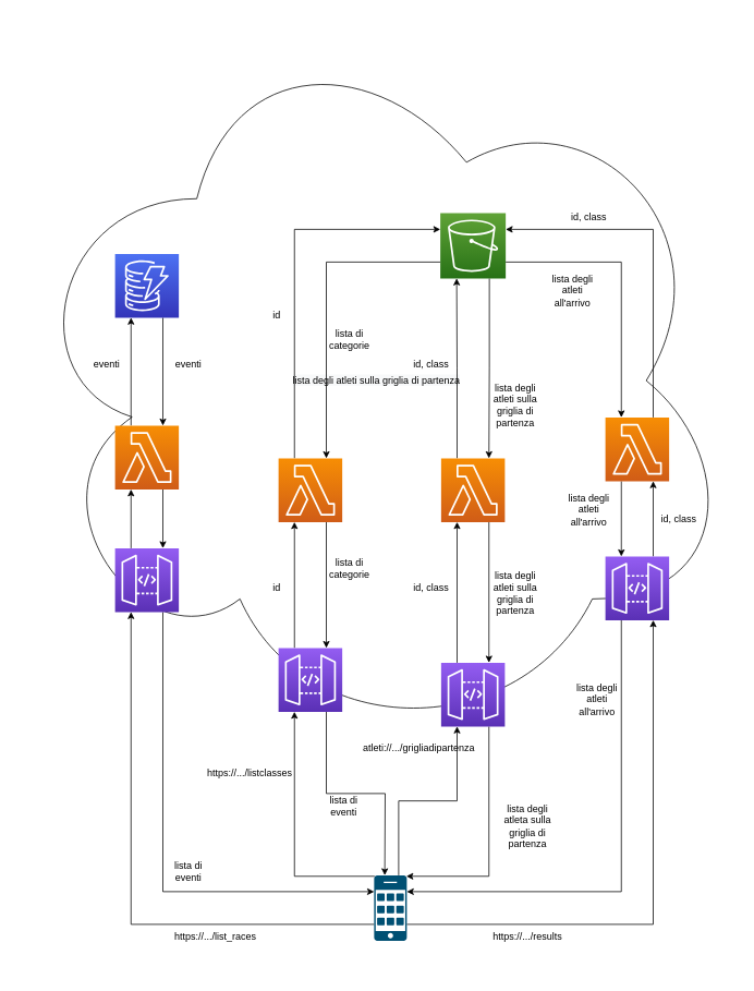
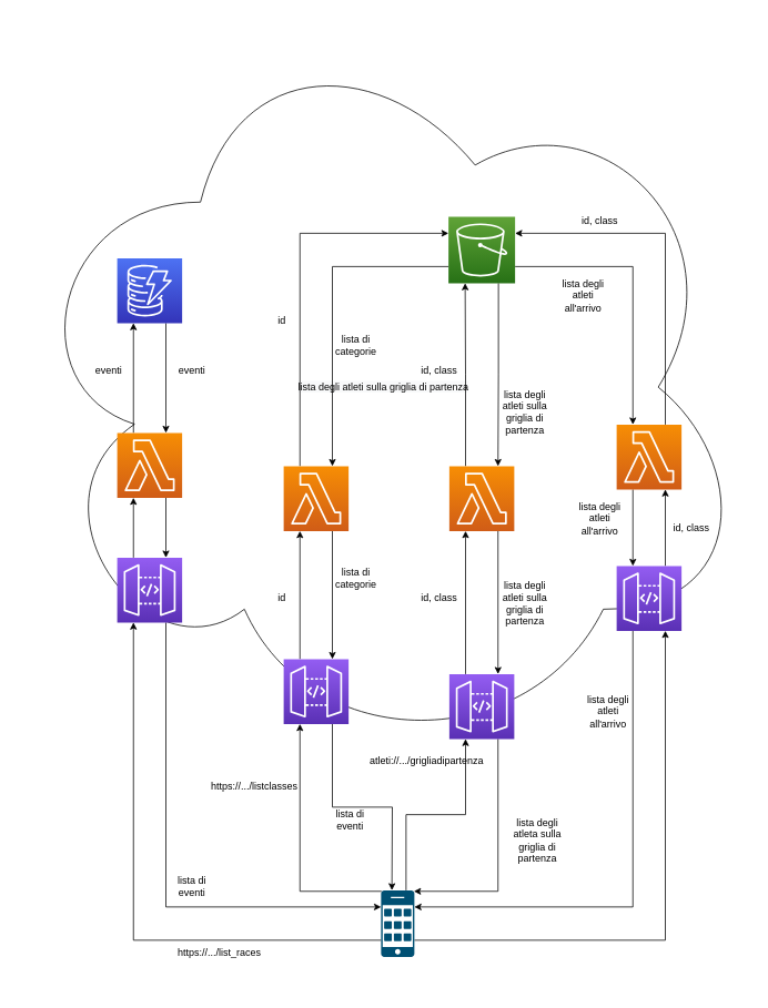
  <mxCell id="0" />
  <mxCell id="1" parent="0" />
  <mxCell id="2" value="&lt;meta charset=&quot;utf-8&quot;&gt;&lt;span style=&quot;color: rgb(0, 0, 0); font-family: Helvetica; font-size: 12px; font-style: normal; font-variant-ligatures: normal; font-variant-caps: normal; font-weight: 400; letter-spacing: normal; orphans: 2; text-align: center; text-indent: 0px; text-transform: none; widows: 2; word-spacing: 0px; -webkit-text-stroke-width: 0px; background-color: rgb(248, 249, 250); text-decoration-thickness: initial; text-decoration-style: initial; text-decoration-color: initial; float: none; display: inline !important;&quot;&gt;lista degli atleti sulla griglia di partenza&lt;/span&gt;" style="ellipse;shape=cloud;whiteSpace=wrap;html=1;" vertex="1" parent="1"><mxGeometry y="20" width="880" height="890" as="geometry" x="20" /></mxCell>
  <mxCell id="3" style="edgeStyle=orthogonalEdgeStyle;rounded=0;orthogonalLoop=1;jettySize=auto;html=1;exitX=0.75;exitY=1;exitDx=0;exitDy=0;exitPerimeter=0;entryX=0;entryY=0.25;entryDx=0;entryDy=0;entryPerimeter=0;" edge="1" parent="1" source="5" target="19"><mxGeometry relative="1" as="geometry" /></mxCell>
  <mxCell id="4" style="edgeStyle=orthogonalEdgeStyle;rounded=0;orthogonalLoop=1;jettySize=auto;html=1;exitX=0.25;exitY=0;exitDx=0;exitDy=0;exitPerimeter=0;entryX=0.25;entryY=1;entryDx=0;entryDy=0;entryPerimeter=0;" edge="1" parent="1" source="5" target="22"><mxGeometry relative="1" as="geometry" /></mxCell>
  <mxCell id="5" value="" style="sketch=0;points=[[0,0,0],[0.25,0,0],[0.5,0,0],[0.75,0,0],[1,0,0],[0,1,0],[0.25,1,0],[0.5,1,0],[0.75,1,0],[1,1,0],[0,0.25,0],[0,0.5,0],[0,0.75,0],[1,0.25,0],[1,0.5,0],[1,0.75,0]];outlineConnect=0;fontColor=#232F3E;gradientColor=#945DF2;gradientDirection=north;fillColor=#5A30B5;strokeColor=#ffffff;dashed=0;verticalLabelPosition=bottom;verticalAlign=top;align=center;html=1;fontSize=12;fontStyle=0;aspect=fixed;shape=mxgraph.aws4.resourceIcon;resIcon=mxgraph.aws4.api_gateway;" vertex="1" parent="1"><mxGeometry x="140" y="670" width="78" height="78" as="geometry" /></mxCell>
  <mxCell id="6" style="edgeStyle=orthogonalEdgeStyle;rounded=0;orthogonalLoop=1;jettySize=auto;html=1;exitX=0.25;exitY=1;exitDx=0;exitDy=0;exitPerimeter=0;entryX=1;entryY=0.25;entryDx=0;entryDy=0;entryPerimeter=0;" edge="1" parent="1" source="8" target="19"><mxGeometry relative="1" as="geometry" /></mxCell>
  <mxCell id="7" style="edgeStyle=orthogonalEdgeStyle;rounded=0;orthogonalLoop=1;jettySize=auto;html=1;exitX=0.75;exitY=0;exitDx=0;exitDy=0;exitPerimeter=0;entryX=0.75;entryY=1;entryDx=0;entryDy=0;entryPerimeter=0;" edge="1" parent="1" source="8" target="31"><mxGeometry relative="1" as="geometry" /></mxCell>
  <mxCell id="8" value="" style="sketch=0;points=[[0,0,0],[0.25,0,0],[0.5,0,0],[0.75,0,0],[1,0,0],[0,1,0],[0.25,1,0],[0.5,1,0],[0.75,1,0],[1,1,0],[0,0.25,0],[0,0.5,0],[0,0.75,0],[1,0.25,0],[1,0.5,0],[1,0.75,0]];outlineConnect=0;fontColor=#232F3E;gradientColor=#945DF2;gradientDirection=north;fillColor=#5A30B5;strokeColor=#ffffff;dashed=0;verticalLabelPosition=bottom;verticalAlign=top;align=center;html=1;fontSize=12;fontStyle=0;aspect=fixed;shape=mxgraph.aws4.resourceIcon;resIcon=mxgraph.aws4.api_gateway;" vertex="1" parent="1"><mxGeometry x="740" y="680" width="78" height="78" as="geometry" /></mxCell>
  <mxCell id="9" style="edgeStyle=orthogonalEdgeStyle;rounded=0;orthogonalLoop=1;jettySize=auto;html=1;exitX=0.75;exitY=1;exitDx=0;exitDy=0;exitPerimeter=0;" edge="1" parent="1" source="11"><mxGeometry relative="1" as="geometry"><mxPoint x="470" y="1070" as="targetPoint" /></mxGeometry></mxCell>
  <mxCell id="10" style="edgeStyle=orthogonalEdgeStyle;rounded=0;orthogonalLoop=1;jettySize=auto;html=1;exitX=0.25;exitY=0;exitDx=0;exitDy=0;exitPerimeter=0;entryX=0.25;entryY=1;entryDx=0;entryDy=0;entryPerimeter=0;" edge="1" parent="1" source="11" target="25"><mxGeometry relative="1" as="geometry" /></mxCell>
  <mxCell id="11" value="" style="sketch=0;points=[[0,0,0],[0.25,0,0],[0.5,0,0],[0.75,0,0],[1,0,0],[0,1,0],[0.25,1,0],[0.5,1,0],[0.75,1,0],[1,1,0],[0,0.25,0],[0,0.5,0],[0,0.75,0],[1,0.25,0],[1,0.5,0],[1,0.75,0]];outlineConnect=0;fontColor=#232F3E;gradientColor=#945DF2;gradientDirection=north;fillColor=#5A30B5;strokeColor=#ffffff;dashed=0;verticalLabelPosition=bottom;verticalAlign=top;align=center;html=1;fontSize=12;fontStyle=0;aspect=fixed;shape=mxgraph.aws4.resourceIcon;resIcon=mxgraph.aws4.api_gateway;" vertex="1" parent="1"><mxGeometry x="340" y="792" width="78" height="78" as="geometry" /></mxCell>
  <mxCell id="12" style="edgeStyle=orthogonalEdgeStyle;rounded=0;orthogonalLoop=1;jettySize=auto;html=1;exitX=0.25;exitY=0;exitDx=0;exitDy=0;exitPerimeter=0;entryX=0.25;entryY=1;entryDx=0;entryDy=0;entryPerimeter=0;" edge="1" parent="1" source="14" target="28"><mxGeometry relative="1" as="geometry" /></mxCell>
  <mxCell id="13" style="edgeStyle=orthogonalEdgeStyle;rounded=0;orthogonalLoop=1;jettySize=auto;html=1;exitX=0.75;exitY=1;exitDx=0;exitDy=0;exitPerimeter=0;entryX=0.985;entryY=0.015;entryDx=0;entryDy=0;entryPerimeter=0;" edge="1" parent="1" source="14" target="19"><mxGeometry relative="1" as="geometry" /></mxCell>
  <mxCell id="14" value="" style="sketch=0;points=[[0,0,0],[0.25,0,0],[0.5,0,0],[0.75,0,0],[1,0,0],[0,1,0],[0.25,1,0],[0.5,1,0],[0.75,1,0],[1,1,0],[0,0.25,0],[0,0.5,0],[0,0.75,0],[1,0.25,0],[1,0.5,0],[1,0.75,0]];outlineConnect=0;fontColor=#232F3E;gradientColor=#945DF2;gradientDirection=north;fillColor=#5A30B5;strokeColor=#ffffff;dashed=0;verticalLabelPosition=bottom;verticalAlign=top;align=center;html=1;fontSize=12;fontStyle=0;aspect=fixed;shape=mxgraph.aws4.resourceIcon;resIcon=mxgraph.aws4.api_gateway;" vertex="1" parent="1"><mxGeometry x="539" y="810" width="78" height="78" as="geometry" /></mxCell>
  <mxCell id="15" style="edgeStyle=orthogonalEdgeStyle;rounded=0;orthogonalLoop=1;jettySize=auto;html=1;exitX=0;exitY=0.75;exitDx=0;exitDy=0;exitPerimeter=0;entryX=0.25;entryY=1;entryDx=0;entryDy=0;entryPerimeter=0;" edge="1" parent="1" source="19" target="5"><mxGeometry relative="1" as="geometry" /></mxCell>
  <mxCell id="16" style="edgeStyle=orthogonalEdgeStyle;rounded=0;orthogonalLoop=1;jettySize=auto;html=1;exitX=1;exitY=0.75;exitDx=0;exitDy=0;exitPerimeter=0;entryX=0.75;entryY=1;entryDx=0;entryDy=0;entryPerimeter=0;" edge="1" parent="1" source="19" target="8"><mxGeometry relative="1" as="geometry" /></mxCell>
  <mxCell id="17" style="edgeStyle=orthogonalEdgeStyle;rounded=0;orthogonalLoop=1;jettySize=auto;html=1;exitX=0.015;exitY=0.015;exitDx=0;exitDy=0;exitPerimeter=0;entryX=0.25;entryY=1;entryDx=0;entryDy=0;entryPerimeter=0;" edge="1" parent="1" source="19" target="11"><mxGeometry relative="1" as="geometry" /></mxCell>
  <mxCell id="18" style="edgeStyle=orthogonalEdgeStyle;rounded=0;orthogonalLoop=1;jettySize=auto;html=1;exitX=0.75;exitY=0;exitDx=0;exitDy=0;exitPerimeter=0;entryX=0.25;entryY=1;entryDx=0;entryDy=0;entryPerimeter=0;" edge="1" parent="1" source="19" target="14"><mxGeometry relative="1" as="geometry" /></mxCell>
  <mxCell id="19" value="" style="sketch=0;points=[[0.015,0.015,0],[0.985,0.015,0],[0.985,0.985,0],[0.015,0.985,0],[0.25,0,0],[0.5,0,0],[0.75,0,0],[1,0.25,0],[1,0.5,0],[1,0.75,0],[0.75,1,0],[0.5,1,0],[0.25,1,0],[0,0.75,0],[0,0.5,0],[0,0.25,0]];verticalLabelPosition=bottom;html=1;verticalAlign=top;aspect=fixed;align=center;pointerEvents=1;shape=mxgraph.cisco19.cell_phone;fillColor=#005073;strokeColor=none;" vertex="1" parent="1"><mxGeometry x="457" y="1070" width="40" height="80" as="geometry" /></mxCell>
  <mxCell id="20" style="edgeStyle=orthogonalEdgeStyle;rounded=0;orthogonalLoop=1;jettySize=auto;html=1;exitX=0.25;exitY=0;exitDx=0;exitDy=0;exitPerimeter=0;entryX=0.25;entryY=1;entryDx=0;entryDy=0;entryPerimeter=0;" edge="1" parent="1" source="22" target="33"><mxGeometry relative="1" as="geometry" /></mxCell>
  <mxCell id="21" style="edgeStyle=orthogonalEdgeStyle;rounded=0;orthogonalLoop=1;jettySize=auto;html=1;exitX=0.75;exitY=1;exitDx=0;exitDy=0;exitPerimeter=0;entryX=0.75;entryY=0;entryDx=0;entryDy=0;entryPerimeter=0;" edge="1" parent="1" source="22" target="5"><mxGeometry relative="1" as="geometry" /></mxCell>
  <mxCell id="22" value="" style="sketch=0;points=[[0,0,0],[0.25,0,0],[0.5,0,0],[0.75,0,0],[1,0,0],[0,1,0],[0.25,1,0],[0.5,1,0],[0.75,1,0],[1,1,0],[0,0.25,0],[0,0.5,0],[0,0.75,0],[1,0.25,0],[1,0.5,0],[1,0.75,0]];outlineConnect=0;fontColor=#232F3E;gradientColor=#F78E04;gradientDirection=north;fillColor=#D05C17;strokeColor=#ffffff;dashed=0;verticalLabelPosition=bottom;verticalAlign=top;align=center;html=1;fontSize=12;fontStyle=0;aspect=fixed;shape=mxgraph.aws4.resourceIcon;resIcon=mxgraph.aws4.lambda;" vertex="1" parent="1"><mxGeometry x="140" y="520" width="78" height="78" as="geometry" /></mxCell>
  <mxCell id="23" style="edgeStyle=orthogonalEdgeStyle;rounded=0;orthogonalLoop=1;jettySize=auto;html=1;exitX=0.75;exitY=1;exitDx=0;exitDy=0;exitPerimeter=0;entryX=0.75;entryY=0;entryDx=0;entryDy=0;entryPerimeter=0;" edge="1" parent="1" source="25" target="11"><mxGeometry relative="1" as="geometry" /></mxCell>
  <mxCell id="24" style="edgeStyle=orthogonalEdgeStyle;rounded=0;orthogonalLoop=1;jettySize=auto;html=1;exitX=0.25;exitY=0;exitDx=0;exitDy=0;exitPerimeter=0;entryX=0;entryY=0.25;entryDx=0;entryDy=0;entryPerimeter=0;" edge="1" parent="1" source="25" target="43"><mxGeometry relative="1" as="geometry" /></mxCell>
  <mxCell id="25" value="" style="sketch=0;points=[[0,0,0],[0.25,0,0],[0.5,0,0],[0.75,0,0],[1,0,0],[0,1,0],[0.25,1,0],[0.5,1,0],[0.75,1,0],[1,1,0],[0,0.25,0],[0,0.5,0],[0,0.75,0],[1,0.25,0],[1,0.5,0],[1,0.75,0]];outlineConnect=0;fontColor=#232F3E;gradientColor=#F78E04;gradientDirection=north;fillColor=#D05C17;strokeColor=#ffffff;dashed=0;verticalLabelPosition=bottom;verticalAlign=top;align=center;html=1;fontSize=12;fontStyle=0;aspect=fixed;shape=mxgraph.aws4.resourceIcon;resIcon=mxgraph.aws4.lambda;" vertex="1" parent="1"><mxGeometry x="340" y="560" width="78" height="78" as="geometry" /></mxCell>
  <mxCell id="26" style="edgeStyle=orthogonalEdgeStyle;rounded=0;orthogonalLoop=1;jettySize=auto;html=1;exitX=0.25;exitY=0;exitDx=0;exitDy=0;exitPerimeter=0;entryX=0.25;entryY=1;entryDx=0;entryDy=0;entryPerimeter=0;" edge="1" parent="1" source="28" target="43"><mxGeometry relative="1" as="geometry" /></mxCell>
  <mxCell id="27" style="edgeStyle=orthogonalEdgeStyle;rounded=0;orthogonalLoop=1;jettySize=auto;html=1;exitX=0.75;exitY=1;exitDx=0;exitDy=0;exitPerimeter=0;entryX=0.75;entryY=0;entryDx=0;entryDy=0;entryPerimeter=0;" edge="1" parent="1" source="28" target="14"><mxGeometry relative="1" as="geometry" /></mxCell>
  <mxCell id="28" value="" style="sketch=0;points=[[0,0,0],[0.25,0,0],[0.5,0,0],[0.75,0,0],[1,0,0],[0,1,0],[0.25,1,0],[0.5,1,0],[0.75,1,0],[1,1,0],[0,0.25,0],[0,0.5,0],[0,0.75,0],[1,0.25,0],[1,0.5,0],[1,0.75,0]];outlineConnect=0;fontColor=#232F3E;gradientColor=#F78E04;gradientDirection=north;fillColor=#D05C17;strokeColor=#ffffff;dashed=0;verticalLabelPosition=bottom;verticalAlign=top;align=center;html=1;fontSize=12;fontStyle=0;aspect=fixed;shape=mxgraph.aws4.resourceIcon;resIcon=mxgraph.aws4.lambda;" vertex="1" parent="1"><mxGeometry x="539" y="560" width="78" height="78" as="geometry" /></mxCell>
  <mxCell id="29" style="edgeStyle=orthogonalEdgeStyle;rounded=0;orthogonalLoop=1;jettySize=auto;html=1;exitX=0.25;exitY=1;exitDx=0;exitDy=0;exitPerimeter=0;entryX=0.25;entryY=0;entryDx=0;entryDy=0;entryPerimeter=0;" edge="1" parent="1" source="31" target="8"><mxGeometry relative="1" as="geometry" /></mxCell>
  <mxCell id="30" style="edgeStyle=orthogonalEdgeStyle;rounded=0;orthogonalLoop=1;jettySize=auto;html=1;exitX=0.75;exitY=0;exitDx=0;exitDy=0;exitPerimeter=0;entryX=1;entryY=0.25;entryDx=0;entryDy=0;entryPerimeter=0;" edge="1" parent="1" source="31" target="43"><mxGeometry relative="1" as="geometry" /></mxCell>
  <mxCell id="31" value="" style="sketch=0;points=[[0,0,0],[0.25,0,0],[0.5,0,0],[0.75,0,0],[1,0,0],[0,1,0],[0.25,1,0],[0.5,1,0],[0.75,1,0],[1,1,0],[0,0.25,0],[0,0.5,0],[0,0.75,0],[1,0.25,0],[1,0.5,0],[1,0.75,0]];outlineConnect=0;fontColor=#232F3E;gradientColor=#F78E04;gradientDirection=north;fillColor=#D05C17;strokeColor=#ffffff;dashed=0;verticalLabelPosition=bottom;verticalAlign=top;align=center;html=1;fontSize=12;fontStyle=0;aspect=fixed;shape=mxgraph.aws4.resourceIcon;resIcon=mxgraph.aws4.lambda;" vertex="1" parent="1"><mxGeometry x="740" y="510" width="78" height="78" as="geometry" /></mxCell>
  <mxCell id="32" style="edgeStyle=orthogonalEdgeStyle;rounded=0;orthogonalLoop=1;jettySize=auto;html=1;exitX=0.75;exitY=1;exitDx=0;exitDy=0;exitPerimeter=0;entryX=0.75;entryY=0;entryDx=0;entryDy=0;entryPerimeter=0;" edge="1" parent="1" source="33" target="22"><mxGeometry relative="1" as="geometry" /></mxCell>
  <mxCell id="33" value="" style="sketch=0;points=[[0,0,0],[0.25,0,0],[0.5,0,0],[0.75,0,0],[1,0,0],[0,1,0],[0.25,1,0],[0.5,1,0],[0.75,1,0],[1,1,0],[0,0.25,0],[0,0.5,0],[0,0.75,0],[1,0.25,0],[1,0.5,0],[1,0.75,0]];outlineConnect=0;fontColor=#232F3E;gradientColor=#4D72F3;gradientDirection=north;fillColor=#3334B9;strokeColor=#ffffff;dashed=0;verticalLabelPosition=bottom;verticalAlign=top;align=center;html=1;fontSize=12;fontStyle=0;aspect=fixed;shape=mxgraph.aws4.resourceIcon;resIcon=mxgraph.aws4.dynamodb;" vertex="1" parent="1"><mxGeometry x="140" y="310" width="78" height="78" as="geometry" /></mxCell>
  <mxCell id="34" value="https://.../list_races" style="text;html=1;strokeColor=none;fillColor=none;align=center;verticalAlign=middle;whiteSpace=wrap;rounded=0;" vertex="1" parent="1"><mxGeometry x="218" y="1100" width="90" height="90" as="geometry" /></mxCell>
  <mxCell id="35" value="eventi" style="text;html=1;strokeColor=none;fillColor=none;align=center;verticalAlign=middle;whiteSpace=wrap;rounded=0;" vertex="1" parent="1"><mxGeometry x="100" y="430" width="60" height="30" as="geometry" /></mxCell>
  <mxCell id="36" value="eventi" style="text;html=1;strokeColor=none;fillColor=none;align=center;verticalAlign=middle;whiteSpace=wrap;rounded=0;" vertex="1" parent="1"><mxGeometry x="200" y="430" width="60" height="30" as="geometry" /></mxCell>
  <mxCell id="37" value="lista di eventi" style="text;html=1;strokeColor=none;fillColor=none;align=center;verticalAlign=middle;whiteSpace=wrap;rounded=0;" vertex="1" parent="1"><mxGeometry x="200" y="1050" width="60" height="30" as="geometry" /></mxCell>
  <mxCell id="38" value="https://.../listclasses" style="text;html=1;strokeColor=none;fillColor=none;align=center;verticalAlign=middle;whiteSpace=wrap;rounded=0;" vertex="1" parent="1"><mxGeometry x="260" y="900" width="90" height="90" as="geometry" /></mxCell>
  <mxCell id="39" value="id" style="text;html=1;strokeColor=none;fillColor=none;align=center;verticalAlign=middle;whiteSpace=wrap;rounded=0;" vertex="1" parent="1"><mxGeometry x="308" y="704" width="60" height="30" as="geometry" /></mxCell>
  <mxCell id="40" style="edgeStyle=orthogonalEdgeStyle;rounded=0;orthogonalLoop=1;jettySize=auto;html=1;exitX=0.75;exitY=1;exitDx=0;exitDy=0;exitPerimeter=0;entryX=0.75;entryY=0;entryDx=0;entryDy=0;entryPerimeter=0;" edge="1" parent="1" source="43" target="28"><mxGeometry relative="1" as="geometry" /></mxCell>
  <mxCell id="41" style="edgeStyle=orthogonalEdgeStyle;rounded=0;orthogonalLoop=1;jettySize=auto;html=1;exitX=0;exitY=0.75;exitDx=0;exitDy=0;exitPerimeter=0;entryX=0.75;entryY=0;entryDx=0;entryDy=0;entryPerimeter=0;" edge="1" parent="1" source="43" target="25"><mxGeometry relative="1" as="geometry" /></mxCell>
  <mxCell id="42" style="edgeStyle=orthogonalEdgeStyle;rounded=0;orthogonalLoop=1;jettySize=auto;html=1;exitX=1;exitY=0.75;exitDx=0;exitDy=0;exitPerimeter=0;entryX=0.25;entryY=0;entryDx=0;entryDy=0;entryPerimeter=0;" edge="1" parent="1" source="43" target="31"><mxGeometry relative="1" as="geometry" /></mxCell>
  <mxCell id="43" value="" style="sketch=0;points=[[0,0,0],[0.25,0,0],[0.5,0,0],[0.75,0,0],[1,0,0],[0,1,0],[0.25,1,0],[0.5,1,0],[0.75,1,0],[1,1,0],[0,0.25,0],[0,0.5,0],[0,0.75,0],[1,0.25,0],[1,0.5,0],[1,0.75,0]];outlineConnect=0;fontColor=#232F3E;gradientColor=#60A337;gradientDirection=north;fillColor=#277116;strokeColor=#ffffff;dashed=0;verticalLabelPosition=bottom;verticalAlign=top;align=center;html=1;fontSize=12;fontStyle=0;aspect=fixed;shape=mxgraph.aws4.resourceIcon;resIcon=mxgraph.aws4.s3;" vertex="1" parent="1"><mxGeometry x="538" y="260" width="80" height="80" as="geometry" /></mxCell>
  <mxCell id="44" value="id" style="text;html=1;strokeColor=none;fillColor=none;align=center;verticalAlign=middle;whiteSpace=wrap;rounded=0;" vertex="1" parent="1"><mxGeometry x="308" y="370" width="60" height="30" as="geometry" /></mxCell>
  <mxCell id="45" value="lista di categorie" style="text;html=1;strokeColor=none;fillColor=none;align=center;verticalAlign=middle;whiteSpace=wrap;rounded=0;" vertex="1" parent="1"><mxGeometry x="397" y="400" width="60" height="30" as="geometry" /></mxCell>
  <mxCell id="46" value="lista di eventi" style="text;html=1;strokeColor=none;fillColor=none;align=center;verticalAlign=middle;whiteSpace=wrap;rounded=0;" vertex="1" parent="1"><mxGeometry x="390" y="970" width="60" height="30" as="geometry" /></mxCell>
  <mxCell id="47" value="atleti://.../grigliadipartenza" style="text;html=1;strokeColor=none;fillColor=none;align=center;verticalAlign=middle;whiteSpace=wrap;rounded=0;" vertex="1" parent="1"><mxGeometry x="467" y="870" width="90" height="90" as="geometry" /></mxCell>
  <mxCell id="48" value="id, class" style="text;html=1;strokeColor=none;fillColor=none;align=center;verticalAlign=middle;whiteSpace=wrap;rounded=0;" vertex="1" parent="1"><mxGeometry x="497" y="430" width="60" height="30" as="geometry" /></mxCell>
  <mxCell id="49" value="id, class" style="text;html=1;strokeColor=none;fillColor=none;align=center;verticalAlign=middle;whiteSpace=wrap;rounded=0;" vertex="1" parent="1"><mxGeometry x="497" y="704" width="60" height="30" as="geometry" /></mxCell>
  <mxCell id="50" value="lista degli atleti sulla griglia di partenza" style="text;html=1;strokeColor=none;fillColor=none;align=center;verticalAlign=middle;whiteSpace=wrap;rounded=0;" vertex="1" parent="1"><mxGeometry x="600" y="480" width="60" height="30" as="geometry" /></mxCell>
  <mxCell id="51" value="lista di categorie" style="text;html=1;strokeColor=none;fillColor=none;align=center;verticalAlign=middle;whiteSpace=wrap;rounded=0;" vertex="1" parent="1"><mxGeometry x="397" y="680" width="60" height="30" as="geometry" /></mxCell>
  <mxCell id="52" value="lista degli atleti sulla griglia di partenza" style="text;html=1;strokeColor=none;fillColor=none;align=center;verticalAlign=middle;whiteSpace=wrap;rounded=0;" vertex="1" parent="1"><mxGeometry x="600" y="710" width="60" height="30" as="geometry" /></mxCell>
  <mxCell id="53" value="lista degli atleta sulla griglia di partenza" style="text;html=1;strokeColor=none;fillColor=none;align=center;verticalAlign=middle;whiteSpace=wrap;rounded=0;" vertex="1" parent="1"><mxGeometry x="615" y="995" width="60" height="30" as="geometry" /></mxCell>
- <mxCell id="54" value="https://.../results" style="text;html=1;strokeColor=none;fillColor=none;align=center;verticalAlign=middle;whiteSpace=wrap;rounded=0;" vertex="1" parent="1"><mxGeometry x="600" y="1100" width="90" height="90" as="geometry" /></mxCell>
  <mxCell id="55" value="id, class" style="text;html=1;strokeColor=none;fillColor=none;align=center;verticalAlign=middle;whiteSpace=wrap;rounded=0;" vertex="1" parent="1"><mxGeometry x="800" y="620" width="60" height="30" as="geometry" /></mxCell>
  <mxCell id="56" value="id, class" style="text;html=1;strokeColor=none;fillColor=none;align=center;verticalAlign=middle;whiteSpace=wrap;rounded=0;" vertex="1" parent="1"><mxGeometry x="690" y="250" width="60" height="30" as="geometry" /></mxCell>
  <mxCell id="57" value="lista degli atleti all'arrivo" style="text;html=1;strokeColor=none;fillColor=none;align=center;verticalAlign=middle;whiteSpace=wrap;rounded=0;" vertex="1" parent="1"><mxGeometry x="670" y="340" width="60" height="30" as="geometry" /></mxCell>
  <mxCell id="58" value="lista degli atleti all'arrivo" style="text;html=1;strokeColor=none;fillColor=none;align=center;verticalAlign=middle;whiteSpace=wrap;rounded=0;" vertex="1" parent="1"><mxGeometry x="690" y="608" width="60" height="30" as="geometry" /></mxCell>
  <mxCell id="59" value="lista degli atleti all'arrivo" style="text;html=1;strokeColor=none;fillColor=none;align=center;verticalAlign=middle;whiteSpace=wrap;rounded=0;" vertex="1" parent="1"><mxGeometry x="700" y="840" width="60" height="30" as="geometry" /></mxCell>
